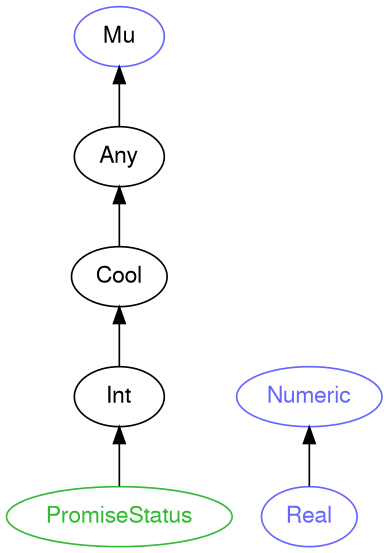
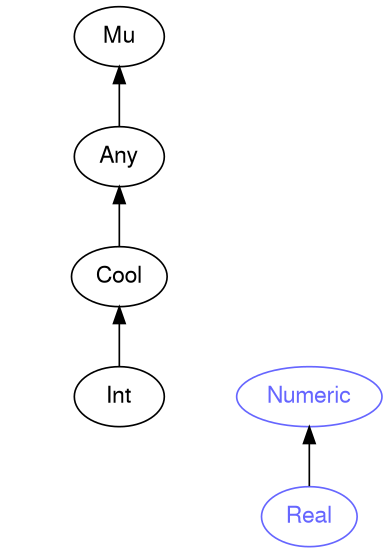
  digraph {
    bgcolor="#FFFFFF"
    rankdir=BT
    splines=polyline
    node [color="#000000" fontcolor="#000000" fontname=FreeSans]
    edge [color="#000000"]
-   PromiseStatus [color="#33BB33" fontcolor="#33BB33"]
    Int
    Cool
    Any
-   Mu [color="#6666FF"]
+   Mu
    Numeric [color="#6666FF" fontcolor="#6666FF"]
    Real [color="#6666FF" fontcolor="#6666FF"]
-   PromiseStatus -> Int
    Int -> Cool
    Cool -> Any
    Any -> Mu
    Real -> Numeric
  }
